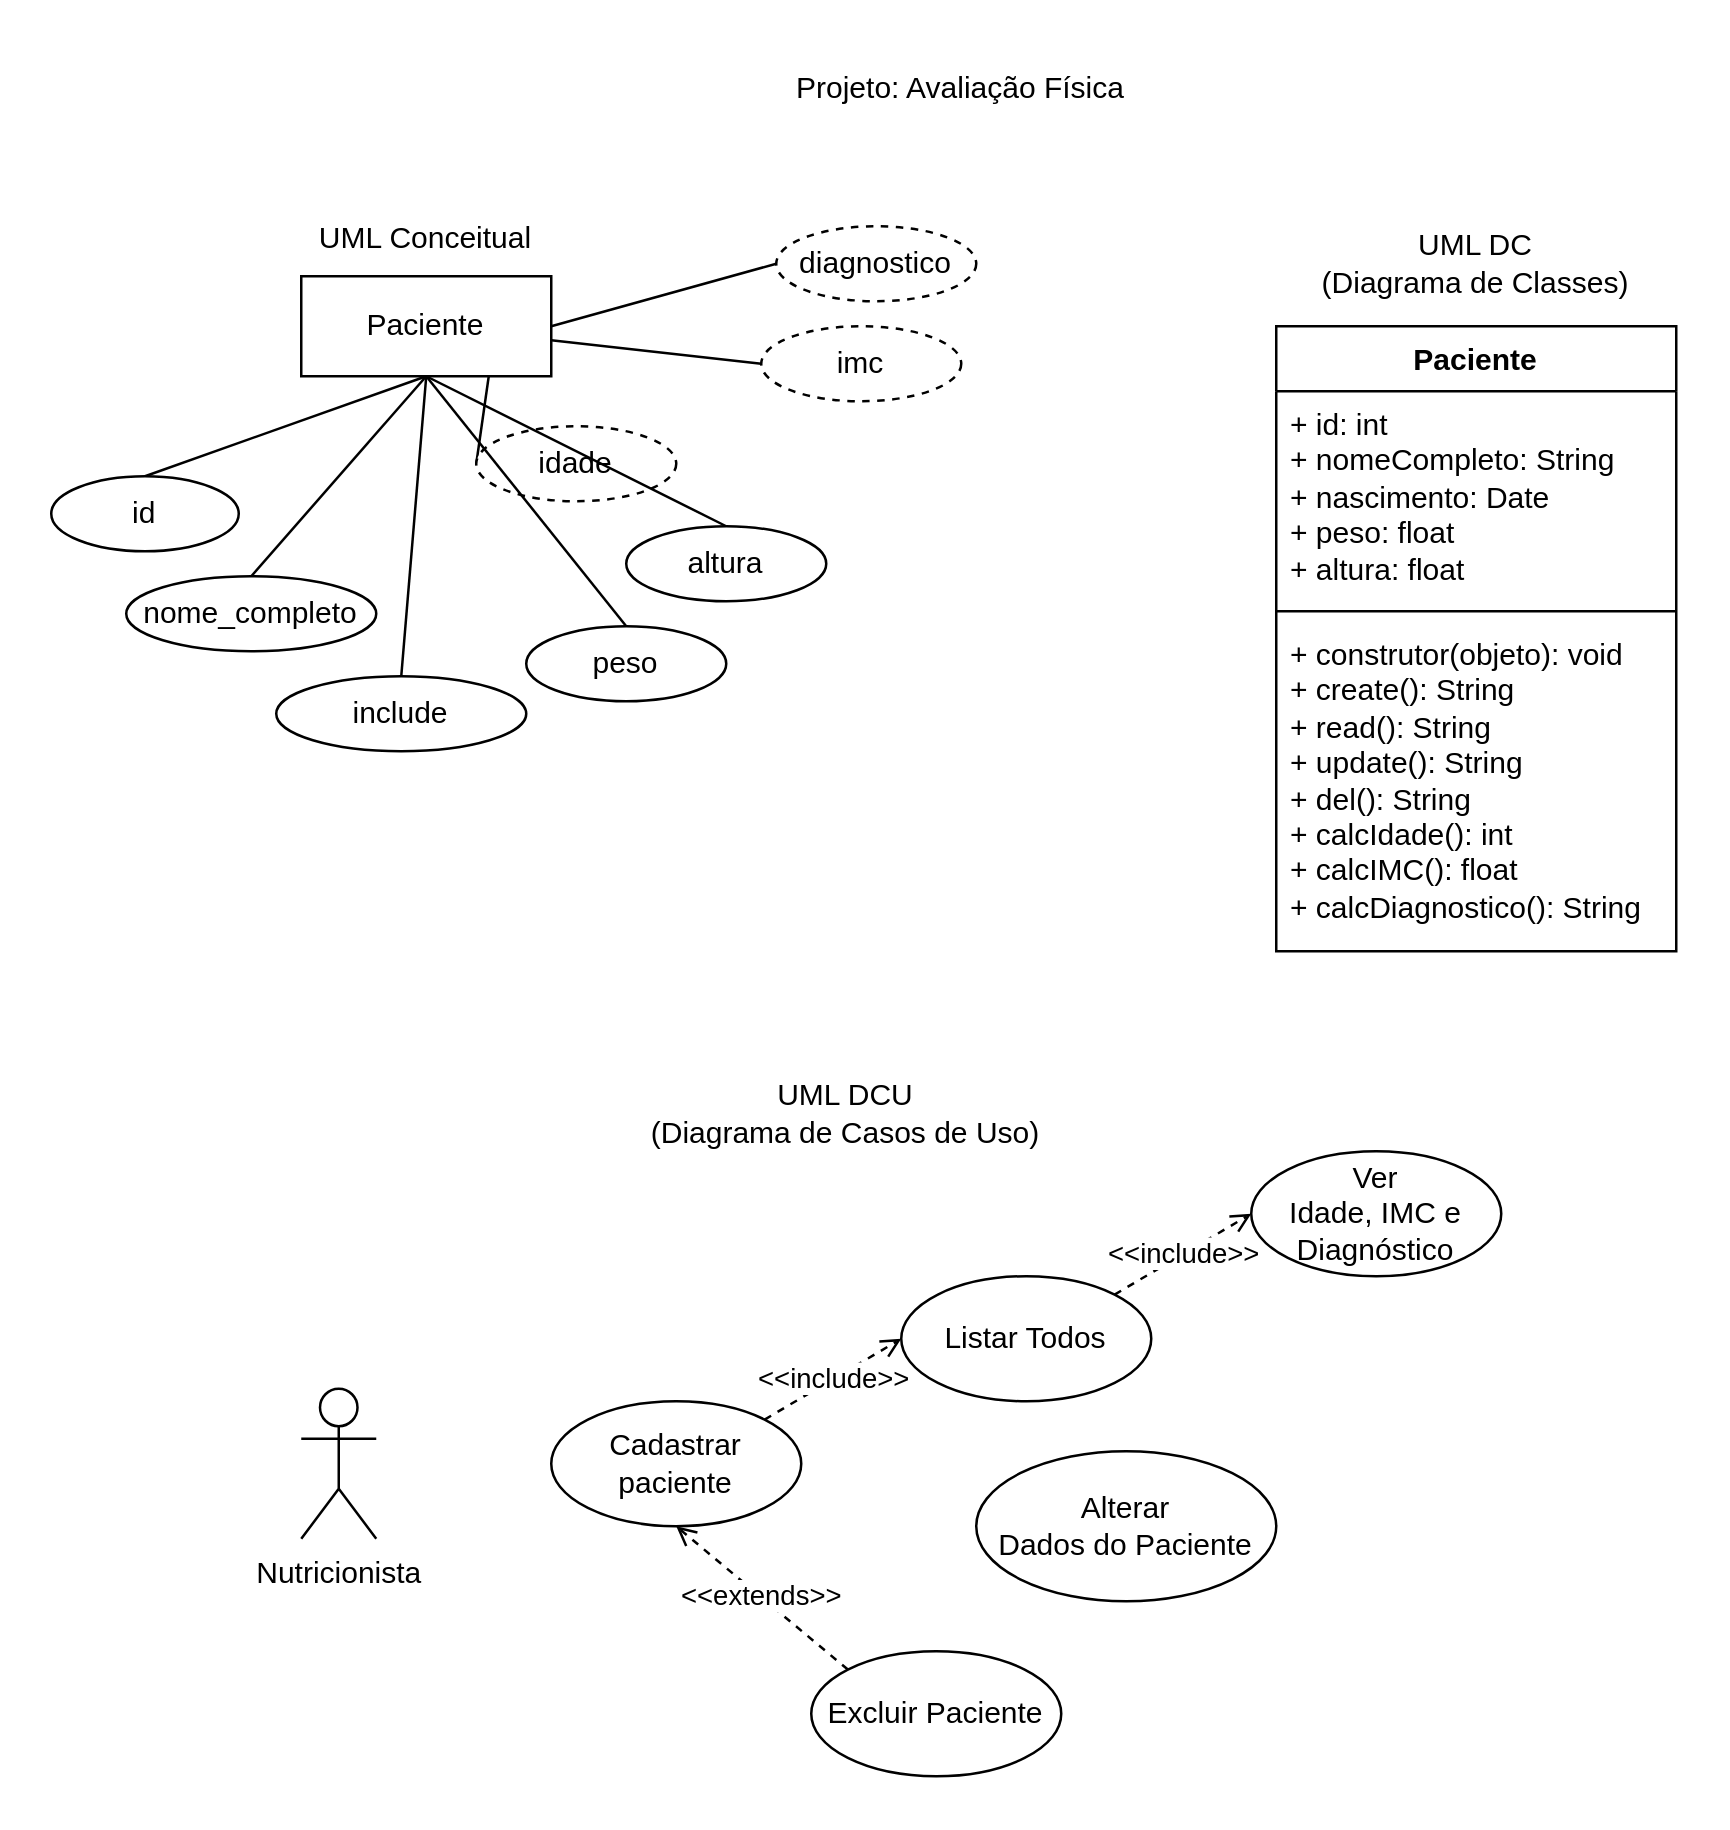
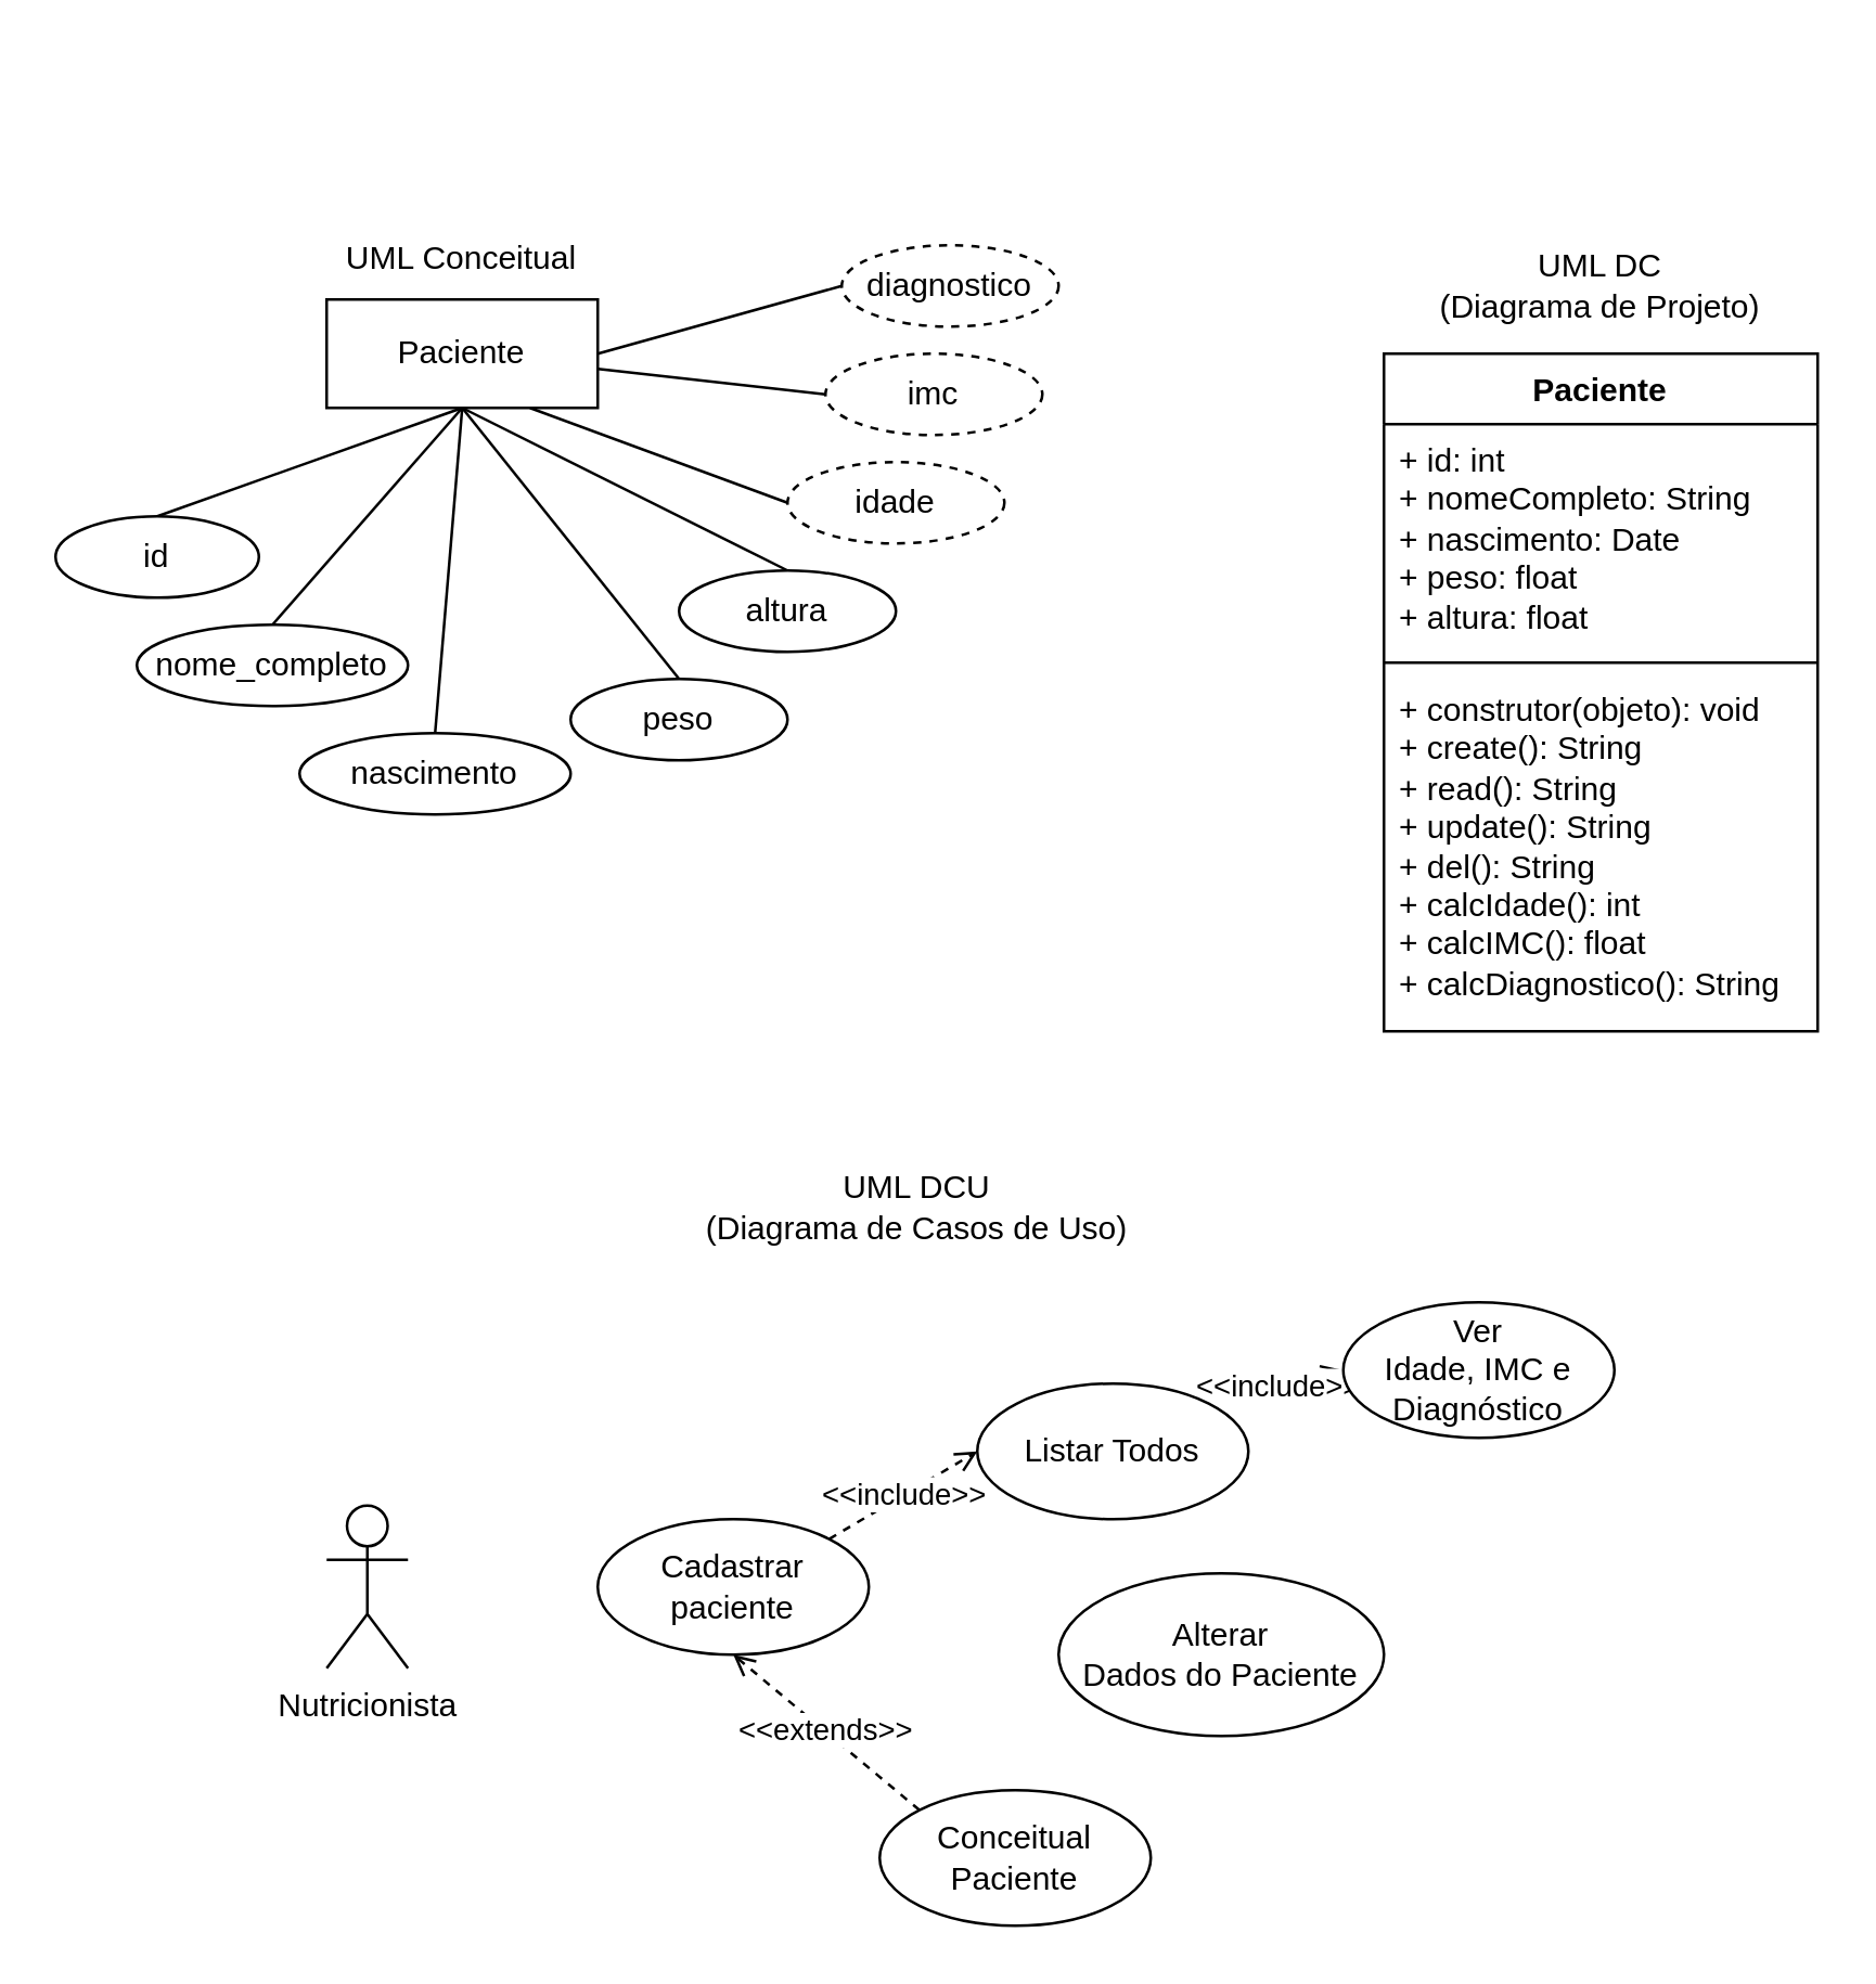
  <mxCell id="0" />
  <mxCell id="1" parent="0" />
- <mxCell id="2" value="Projeto: Avaliação Física" style="text;html=1;strokeColor=none;fillColor=none;align=center;verticalAlign=middle;whiteSpace=wrap;rounded=0;" vertex="1" parent="1"><mxGeometry x="309" y="20" width="150" height="30" as="geometry" /></mxCell>
  <mxCell id="3" value="UML Conceitual" style="text;html=1;strokeColor=none;fillColor=none;align=center;verticalAlign=middle;whiteSpace=wrap;rounded=0;" vertex="1" parent="1"><mxGeometry x="110" y="80" width="120" height="30" as="geometry" /></mxCell>
  <mxCell id="4" value="UML DCU&lt;br&gt;(Diagrama de Casos de Uso)" style="text;html=1;strokeColor=none;fillColor=none;align=center;verticalAlign=middle;whiteSpace=wrap;rounded=0;" vertex="1" parent="1"><mxGeometry x="250" y="430" width="176" height="30" as="geometry" /></mxCell>
  <mxCell id="5" style="rounded=0;orthogonalLoop=1;jettySize=auto;html=1;exitX=1;exitY=0.5;exitDx=0;exitDy=0;entryX=0;entryY=0.5;entryDx=0;entryDy=0;endArrow=none;endFill=0;" edge="1" parent="1" source="6" target="25"><mxGeometry relative="1" as="geometry" /></mxCell>
  <mxCell id="6" value="Paciente" style="whiteSpace=wrap;html=1;align=center;" vertex="1" parent="1"><mxGeometry x="120" y="110" width="100" height="40" as="geometry" /></mxCell>
  <mxCell id="7" style="rounded=0;orthogonalLoop=1;jettySize=auto;html=1;exitX=0.5;exitY=0;exitDx=0;exitDy=0;entryX=0.5;entryY=1;entryDx=0;entryDy=0;endArrow=none;endFill=0;" edge="1" parent="1" source="8" target="6"><mxGeometry relative="1" as="geometry" /></mxCell>
  <mxCell id="8" value="id" style="ellipse;whiteSpace=wrap;html=1;align=center;" vertex="1" parent="1"><mxGeometry x="20" y="190" width="75" height="30" as="geometry" /></mxCell>
  <mxCell id="9" style="rounded=0;orthogonalLoop=1;jettySize=auto;html=1;exitX=0.5;exitY=0;exitDx=0;exitDy=0;entryX=0.5;entryY=1;entryDx=0;entryDy=0;endArrow=none;endFill=0;" edge="1" parent="1" source="10" target="6"><mxGeometry relative="1" as="geometry" /></mxCell>
  <mxCell id="10" value="nome_completo" style="ellipse;whiteSpace=wrap;html=1;align=center;" vertex="1" parent="1"><mxGeometry x="50" y="230" width="100" height="30" as="geometry" /></mxCell>
  <mxCell id="11" style="rounded=0;orthogonalLoop=1;jettySize=auto;html=1;exitX=0.5;exitY=0;exitDx=0;exitDy=0;entryX=0.5;entryY=1;entryDx=0;entryDy=0;endArrow=none;endFill=0;" edge="1" parent="1" source="12" target="6"><mxGeometry relative="1" as="geometry" /></mxCell>
- <mxCell id="12" value="include" style="ellipse;whiteSpace=wrap;html=1;align=center;" vertex="1" parent="1"><mxGeometry x="110" y="270" width="100" height="30" as="geometry" /></mxCell>
+ <mxCell id="12" value="nascimento" style="ellipse;whiteSpace=wrap;html=1;align=center;" vertex="1" parent="1"><mxGeometry x="110" y="270" width="100" height="30" as="geometry" /></mxCell>
  <mxCell id="13" style="rounded=0;orthogonalLoop=1;jettySize=auto;html=1;exitX=0;exitY=0.5;exitDx=0;exitDy=0;entryX=0.75;entryY=1;entryDx=0;entryDy=0;endArrow=none;endFill=0;" edge="1" parent="1" source="14" target="6"><mxGeometry relative="1" as="geometry" /></mxCell>
- <mxCell id="14" value="idade" style="ellipse;whiteSpace=wrap;html=1;align=center;dashed=1;" vertex="1" parent="1"><mxGeometry x="190" y="170" width="80" height="30" as="geometry" /></mxCell>
+ <mxCell id="14" value="idade" style="ellipse;whiteSpace=wrap;html=1;align=center;dashed=1;" vertex="1" parent="1"><mxGeometry x="290" y="170" width="80" height="30" as="geometry" /></mxCell>
  <mxCell id="15" style="rounded=0;orthogonalLoop=1;jettySize=auto;html=1;exitX=0.5;exitY=0;exitDx=0;exitDy=0;entryX=0.5;entryY=1;entryDx=0;entryDy=0;endArrow=none;endFill=0;" edge="1" parent="1" source="16" target="6"><mxGeometry relative="1" as="geometry" /></mxCell>
  <mxCell id="16" value="peso" style="ellipse;whiteSpace=wrap;html=1;align=center;" vertex="1" parent="1"><mxGeometry x="210" y="250" width="80" height="30" as="geometry" /></mxCell>
  <mxCell id="17" style="rounded=0;orthogonalLoop=1;jettySize=auto;html=1;exitX=0.5;exitY=0;exitDx=0;exitDy=0;entryX=0.5;entryY=1;entryDx=0;entryDy=0;endArrow=none;endFill=0;" edge="1" parent="1" source="18" target="6"><mxGeometry relative="1" as="geometry" /></mxCell>
  <mxCell id="18" value="altura" style="ellipse;whiteSpace=wrap;html=1;align=center;" vertex="1" parent="1"><mxGeometry x="250" y="210" width="80" height="30" as="geometry" /></mxCell>
  <mxCell id="19" style="rounded=0;orthogonalLoop=1;jettySize=auto;html=1;exitX=0;exitY=0.5;exitDx=0;exitDy=0;endArrow=none;endFill=0;" edge="1" parent="1" source="20" target="6"><mxGeometry relative="1" as="geometry" /></mxCell>
  <mxCell id="20" value="imc" style="ellipse;whiteSpace=wrap;html=1;align=center;dashed=1;" vertex="1" parent="1"><mxGeometry x="304" y="130" width="80" height="30" as="geometry" /></mxCell>
  <mxCell id="21" value="Paciente" style="swimlane;fontStyle=1;align=center;verticalAlign=top;childLayout=stackLayout;horizontal=1;startSize=26;horizontalStack=0;resizeParent=1;resizeParentMax=0;resizeLast=0;collapsible=1;marginBottom=0;whiteSpace=wrap;html=1;" vertex="1" parent="1"><mxGeometry x="510" y="130" width="160" height="250" as="geometry" /></mxCell>
  <mxCell id="22" value="+ id: int&lt;br&gt;+ nomeCompleto: String&lt;br&gt;+ nascimento: Date&lt;br&gt;+ peso: float&lt;br&gt;+ altura: float" style="text;strokeColor=none;fillColor=none;align=left;verticalAlign=top;spacingLeft=4;spacingRight=4;overflow=hidden;rotatable=0;points=[[0,0.5],[1,0.5]];portConstraint=eastwest;whiteSpace=wrap;html=1;" vertex="1" parent="21"><mxGeometry y="26" width="160" height="84" as="geometry" /></mxCell>
  <mxCell id="23" value="" style="line;strokeWidth=1;fillColor=none;align=left;verticalAlign=middle;spacingTop=-1;spacingLeft=3;spacingRight=3;rotatable=0;labelPosition=right;points=[];portConstraint=eastwest;strokeColor=inherit;" vertex="1" parent="21"><mxGeometry y="110" width="160" height="8" as="geometry" /></mxCell>
  <mxCell id="24" value="+ construtor(objeto): void&lt;br&gt;+ create(): String&lt;br&gt;+ read(): String&lt;br&gt;+ update(): String&lt;br&gt;+ del(): String&lt;br&gt;+ calcIdade(): int&lt;br&gt;+ calcIMC(): float&lt;br&gt;+ calcDiagnostico(): String" style="text;strokeColor=none;fillColor=none;align=left;verticalAlign=top;spacingLeft=4;spacingRight=4;overflow=hidden;rotatable=0;points=[[0,0.5],[1,0.5]];portConstraint=eastwest;whiteSpace=wrap;html=1;" vertex="1" parent="21"><mxGeometry y="118" width="160" height="132" as="geometry" /></mxCell>
  <mxCell id="25" value="diagnostico" style="ellipse;whiteSpace=wrap;html=1;align=center;dashed=1;" vertex="1" parent="1"><mxGeometry x="310" y="90" width="80" height="30" as="geometry" /></mxCell>
- <mxCell id="26" value="UML DC&lt;br&gt;(Diagrama de Classes)" style="text;html=1;strokeColor=none;fillColor=none;align=center;verticalAlign=middle;whiteSpace=wrap;rounded=0;" vertex="1" parent="1"><mxGeometry x="520" y="90" width="140" height="30" as="geometry" /></mxCell>
+ <mxCell id="26" value="UML DC&lt;br&gt;(Diagrama de Projeto)" style="text;html=1;strokeColor=none;fillColor=none;align=center;verticalAlign=middle;whiteSpace=wrap;rounded=0;" vertex="1" parent="1"><mxGeometry x="520" y="90" width="140" height="30" as="geometry" /></mxCell>
  <mxCell id="27" value="Nutricionista" style="shape=umlActor;verticalLabelPosition=bottom;verticalAlign=top;html=1;" vertex="1" parent="1"><mxGeometry x="120" y="555" width="30" height="60" as="geometry" /></mxCell>
  <mxCell id="28" value="&amp;lt;&amp;lt;include&amp;gt;&amp;gt;" style="rounded=0;orthogonalLoop=1;jettySize=auto;html=1;exitX=1;exitY=0;exitDx=0;exitDy=0;entryX=0;entryY=0.5;entryDx=0;entryDy=0;dashed=1;endArrow=open;endFill=0;" edge="1" parent="1" source="29" target="31"><mxGeometry relative="1" as="geometry" /></mxCell>
  <mxCell id="29" value="Cadastrar paciente" style="ellipse;whiteSpace=wrap;html=1;" vertex="1" parent="1"><mxGeometry x="220" y="560" width="100" height="50" as="geometry" /></mxCell>
  <mxCell id="30" value="&amp;lt;&amp;lt;include&amp;gt;&amp;gt;" style="rounded=0;orthogonalLoop=1;jettySize=auto;html=1;exitX=1;exitY=0;exitDx=0;exitDy=0;entryX=0;entryY=0.5;entryDx=0;entryDy=0;dashed=1;endArrow=open;endFill=0;" edge="1" parent="1" source="31" target="32"><mxGeometry relative="1" as="geometry" /></mxCell>
  <mxCell id="31" value="Listar Todos" style="ellipse;whiteSpace=wrap;html=1;" vertex="1" parent="1"><mxGeometry x="360" y="510" width="100" height="50" as="geometry" /></mxCell>
- <mxCell id="32" value="Ver&lt;br&gt;Idade, IMC e Diagnóstico" style="ellipse;whiteSpace=wrap;html=1;" vertex="1" parent="1"><mxGeometry x="500" y="460" width="100" height="50" as="geometry" /></mxCell>
+ <mxCell id="32" value="Ver&lt;br&gt;Idade, IMC e Diagnóstico" style="ellipse;whiteSpace=wrap;html=1;" vertex="1" parent="1"><mxGeometry x="495" y="480" width="100" height="50" as="geometry" /></mxCell>
  <mxCell id="33" value="Alterar&lt;br&gt;Dados do Paciente" style="ellipse;whiteSpace=wrap;html=1;" vertex="1" parent="1"><mxGeometry x="390" y="580" width="120" height="60" as="geometry" /></mxCell>
  <mxCell id="34" value="&amp;lt;&amp;lt;extends&amp;gt;&amp;gt;" style="rounded=0;orthogonalLoop=1;jettySize=auto;html=1;exitX=0;exitY=0;exitDx=0;exitDy=0;entryX=0.5;entryY=1;entryDx=0;entryDy=0;dashed=1;endArrow=open;endFill=0;" edge="1" parent="1" source="35" target="29"><mxGeometry relative="1" as="geometry" /></mxCell>
- <mxCell id="35" value="Excluir Paciente" style="ellipse;whiteSpace=wrap;html=1;" vertex="1" parent="1"><mxGeometry x="324" y="660" width="100" height="50" as="geometry" /></mxCell>
+ <mxCell id="35" value="Conceitual Paciente" style="ellipse;whiteSpace=wrap;html=1;" vertex="1" parent="1"><mxGeometry x="324" y="660" width="100" height="50" as="geometry" /></mxCell>
